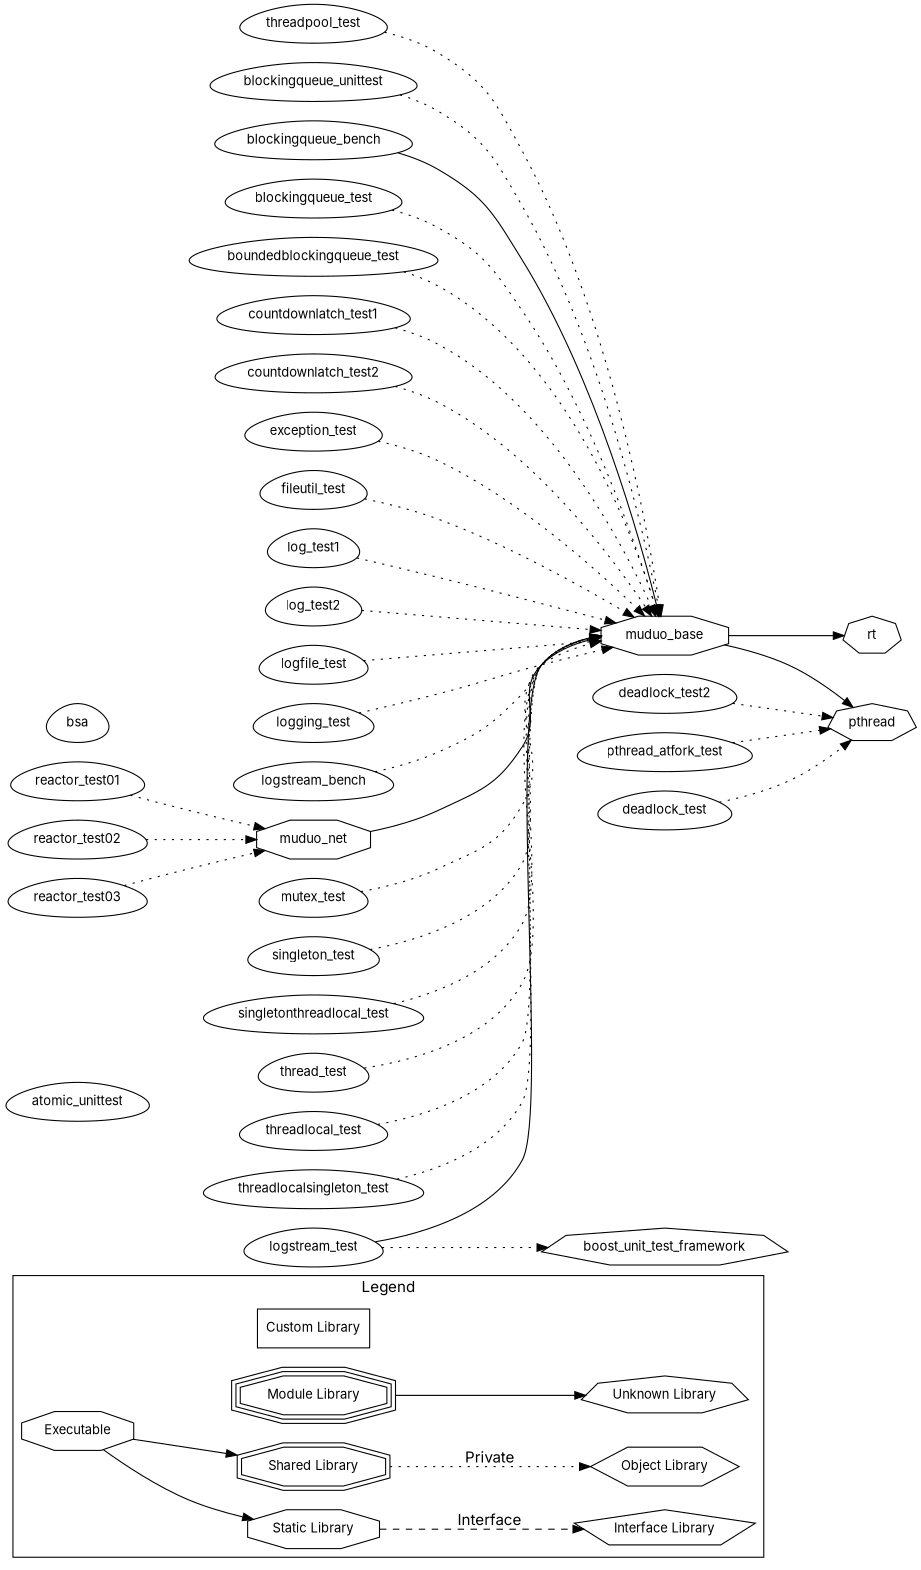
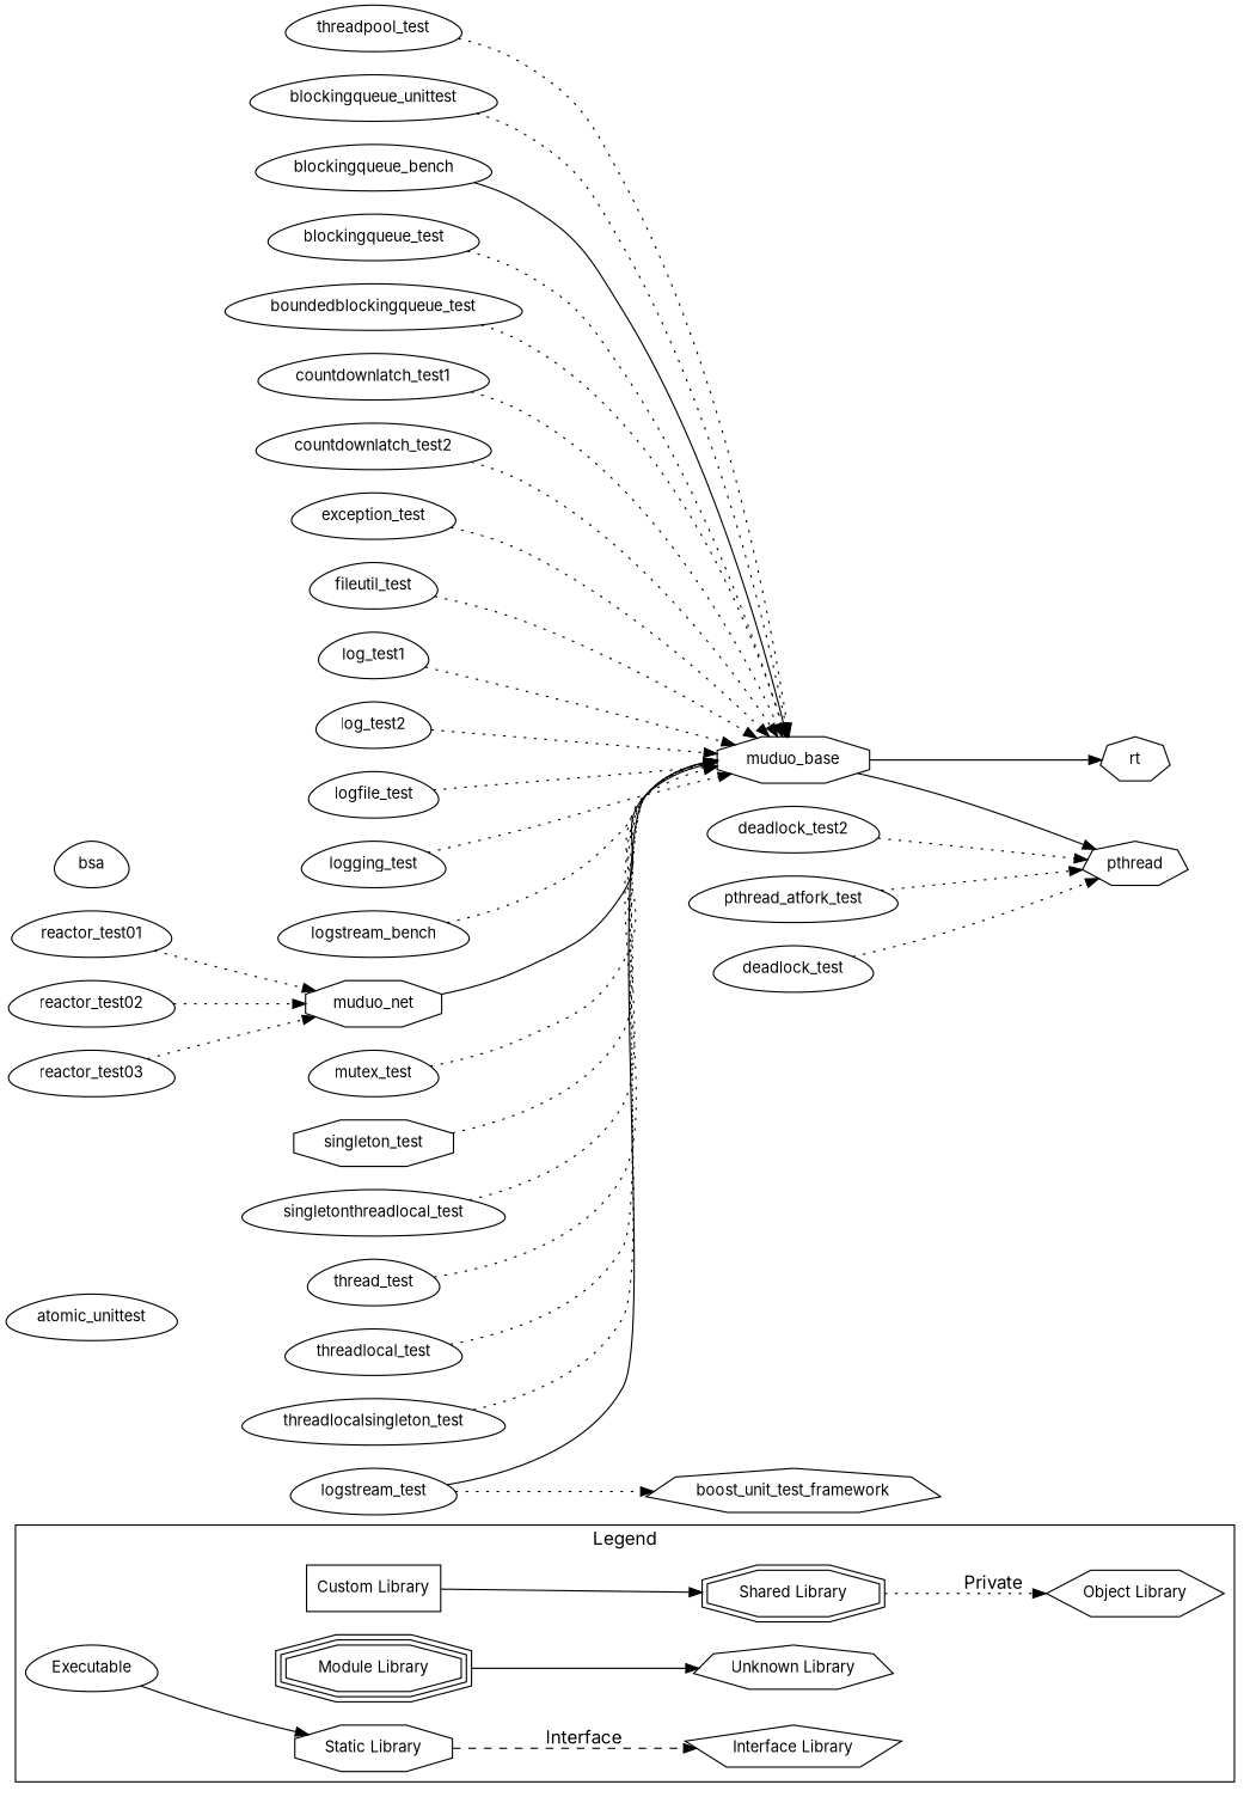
  digraph {
    fontname=Inter
    rankdir=LR
    node [fontname=Inter fontsize=12 shape=egg]
    edge [fontname=Inter style=dotted]
-   n1 [label=Executable shape=octagon]
+   n1 [label=Executable]
    n2 [label="Static Library" shape=octagon]
    n3 [label="Shared Library" shape=doubleoctagon]
    n4 [label="Module Library" shape=tripleoctagon]
    n5 [label="Custom Library" shape=box]
    n6 [label="Interface Library" shape=pentagon]
    n7 [label="Object Library" shape=hexagon]
    n8 [label="Unknown Library" shape=septagon]
    n9 [label=atomic_unittest]
    n10 [label=blockingqueue_bench]
    n11 [label=muduo_base shape=octagon]
    n12 [label=pthread shape=septagon]
    n13 [label=rt shape=septagon]
    n14 [label=blockingqueue_test]
    n15 [label=boundedblockingqueue_test]
    n16 [label=bsa]
    n17 [label=countdownlatch_test1]
    n18 [label=countdownlatch_test2]
    n19 [label=deadlock_test]
    n20 [label=deadlock_test2]
    n21 [label=exception_test]
    n22 [label=fileutil_test]
    n23 [label=log_test1]
    n24 [label=log_test2]
    n25 [label=logfile_test]
    n26 [label=logging_test]
    n27 [label=logstream_bench]
    n28 [label=logstream_test]
    n29 [label=boost_unit_test_framework shape=septagon]
    n30 [label=muduo_net shape=octagon]
    n31 [label=mutex_test]
    n32 [label=pthread_atfork_test]
    n33 [label=reactor_test01]
    n34 [label=reactor_test02]
    n35 [label=reactor_test03]
-   n36 [label=singleton_test]
+   n36 [label=singleton_test shape=octagon]
    n37 [label=singletonthreadlocal_test]
    n38 [label=thread_test]
    n39 [label=threadlocal_test]
    n40 [label=threadlocalsingleton_test]
    n41 [label=threadpool_test]
    n42 [label=blockingqueue_unittest]
    subgraph cluster_1 {
      color=black
      label=Legend
      n1
      n2
      n3
      n4
      n5
      n6
      n7
      n8
    }
    n1 -> n2 [style=solid]
-   n1 -> n3 [style=solid]
+   n5 -> n3 [style=solid]
    n1 -> n4 [style=invis]
    n1 -> n5 [style=invis]
    n2 -> n6 [label=Interface style=dashed]
    n3 -> n7 [label=Private]
    n4 -> n8 [style=solid]
    n10 -> n11 [style=solid]
    n11 -> n12 [style=""]
    n11 -> n13 [style=""]
    n14 -> n11
    n15 -> n11
    n17 -> n11
    n18 -> n11
    n19 -> n12
    n20 -> n12
    n21 -> n11
    n22 -> n11
    n23 -> n11
    n24 -> n11
    n25 -> n11
    n26 -> n11
    n27 -> n11
    n28 -> n11 [style=solid]
    n28 -> n29
    n30 -> n11 [style=""]
    n31 -> n11
    n32 -> n12
    n33 -> n30
    n34 -> n30
    n35 -> n30
    n36 -> n11
    n37 -> n11
    n38 -> n11
    n39 -> n11
    n40 -> n11
    n41 -> n11
    n42 -> n11
  }
